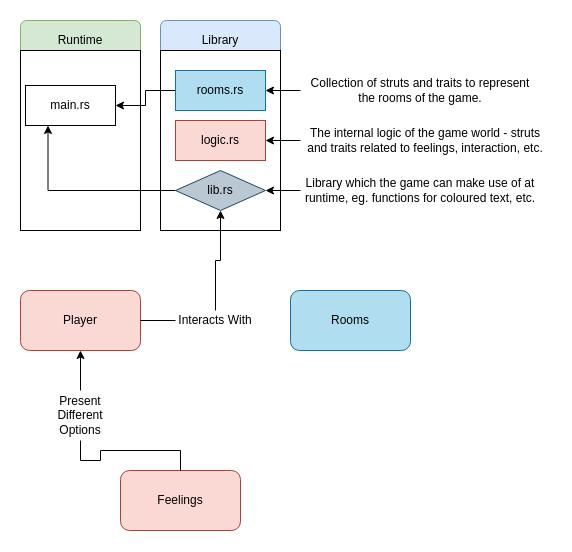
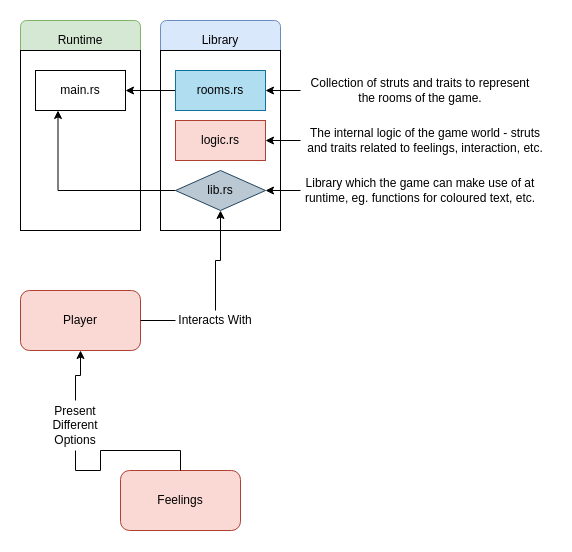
  <mxCell id="0" />
  <mxCell id="1" parent="0" />
  <mxCell id="2" value="Library" style="rounded=1;whiteSpace=wrap;html=1;fillColor=#dae8fc;strokeColor=#6c8ebf;" vertex="1" parent="1"><mxGeometry x="160" y="20" width="120" height="40" as="geometry" /></mxCell>
  <mxCell id="3" value="Runtime" style="rounded=1;whiteSpace=wrap;html=1;fillColor=#d5e8d4;strokeColor=#82b366;" vertex="1" parent="1"><mxGeometry x="20" y="20" width="120" height="40" as="geometry" /></mxCell>
  <mxCell id="4" value="" style="rounded=0;whiteSpace=wrap;html=1;" vertex="1" parent="1"><mxGeometry x="20" y="50" width="120" height="180" as="geometry" /></mxCell>
  <mxCell id="5" value="" style="rounded=0;whiteSpace=wrap;html=1;" vertex="1" parent="1"><mxGeometry x="160" y="50" width="120" height="180" as="geometry" /></mxCell>
- <mxCell id="6" value="main.rs" style="rounded=0;whiteSpace=wrap;html=1;" vertex="1" parent="1"><mxGeometry x="25" y="85" width="90" height="40" as="geometry" /></mxCell>
+ <mxCell id="6" value="main.rs" style="rounded=0;whiteSpace=wrap;html=1;" vertex="1" parent="1"><mxGeometry x="35" y="70" width="90" height="40" as="geometry" /></mxCell>
  <mxCell id="7" style="edgeStyle=orthogonalEdgeStyle;rounded=0;orthogonalLoop=1;jettySize=auto;html=1;exitX=0;exitY=0.5;exitDx=0;exitDy=0;entryX=1;entryY=0.5;entryDx=0;entryDy=0;" edge="1" parent="1" source="8" target="6"><mxGeometry relative="1" as="geometry" /></mxCell>
  <mxCell id="8" value="&lt;div&gt;rooms.rs&lt;/div&gt;" style="rounded=0;whiteSpace=wrap;html=1;fillColor=#b1ddf0;strokeColor=#10739e;" vertex="1" parent="1"><mxGeometry x="175" y="70" width="90" height="40" as="geometry" /></mxCell>
  <mxCell id="9" value="logic.rs" style="rounded=0;whiteSpace=wrap;html=1;fillColor=#fad9d5;strokeColor=#ae4132;" vertex="1" parent="1"><mxGeometry x="175" y="120" width="90" height="40" as="geometry" /></mxCell>
  <mxCell id="10" style="edgeStyle=orthogonalEdgeStyle;rounded=0;orthogonalLoop=1;jettySize=auto;html=1;exitX=0;exitY=0.5;exitDx=0;exitDy=0;entryX=0.25;entryY=1;entryDx=0;entryDy=0;" edge="1" parent="1" source="11" target="6"><mxGeometry relative="1" as="geometry" /></mxCell>
  <mxCell id="11" value="lib.rs" style="rhombus;whiteSpace=wrap;html=1;fillColor=#bac8d3;strokeColor=#23445d;" vertex="1" parent="1"><mxGeometry x="175" y="170" width="90" height="40" as="geometry" /></mxCell>
  <mxCell id="12" style="edgeStyle=orthogonalEdgeStyle;rounded=0;orthogonalLoop=1;jettySize=auto;html=1;exitX=0;exitY=0.5;exitDx=0;exitDy=0;entryX=1;entryY=0.5;entryDx=0;entryDy=0;" edge="1" parent="1" source="13" target="8"><mxGeometry relative="1" as="geometry" /></mxCell>
  <mxCell id="13" value="Collection of struts and traits to represent the rooms of the game." style="text;html=1;strokeColor=none;fillColor=none;align=center;verticalAlign=middle;whiteSpace=wrap;rounded=0;" vertex="1" parent="1"><mxGeometry x="300" y="70" width="240" height="40" as="geometry" /></mxCell>
  <mxCell id="14" style="edgeStyle=orthogonalEdgeStyle;rounded=0;orthogonalLoop=1;jettySize=auto;html=1;exitX=0;exitY=0.5;exitDx=0;exitDy=0;entryX=1;entryY=0.5;entryDx=0;entryDy=0;" edge="1" parent="1" source="15" target="9"><mxGeometry relative="1" as="geometry" /></mxCell>
  <mxCell id="15" value="The internal logic of the game world - struts and traits related to feelings, interaction, etc." style="text;html=1;strokeColor=none;fillColor=none;align=center;verticalAlign=middle;whiteSpace=wrap;rounded=0;" vertex="1" parent="1"><mxGeometry x="300" y="120" width="250" height="40" as="geometry" /></mxCell>
  <mxCell id="16" style="edgeStyle=orthogonalEdgeStyle;rounded=0;orthogonalLoop=1;jettySize=auto;html=1;exitX=0;exitY=0.5;exitDx=0;exitDy=0;entryX=1;entryY=0.5;entryDx=0;entryDy=0;" edge="1" parent="1" source="17" target="11"><mxGeometry relative="1" as="geometry" /></mxCell>
  <mxCell id="17" value="Library which the game can make use of at runtime, eg. functions for coloured text, etc." style="text;html=1;strokeColor=none;fillColor=none;align=center;verticalAlign=middle;whiteSpace=wrap;rounded=0;" vertex="1" parent="1"><mxGeometry x="300" y="170" width="240" height="40" as="geometry" /></mxCell>
  <mxCell id="18" value="" style="edgeStyle=orthogonalEdgeStyle;rounded=0;orthogonalLoop=1;jettySize=auto;html=1;" edge="1" parent="1" source="23" target="11"><mxGeometry relative="1" as="geometry" /></mxCell>
  <mxCell id="19" value="Player" style="rounded=1;whiteSpace=wrap;html=1;fillColor=#fad9d5;strokeColor=#ae4132;" vertex="1" parent="1"><mxGeometry x="20" y="290" width="120" height="60" as="geometry" /></mxCell>
- <mxCell id="20" value="Rooms" style="whiteSpace=wrap;html=1;rounded=1;fillColor=#b1ddf0;strokeColor=#10739e;" vertex="1" parent="1"><mxGeometry x="290" y="290" width="120" height="60" as="geometry" /></mxCell>
  <mxCell id="21" style="edgeStyle=orthogonalEdgeStyle;rounded=0;orthogonalLoop=1;jettySize=auto;html=1;exitX=0.5;exitY=0;exitDx=0;exitDy=0;entryX=0.5;entryY=1;entryDx=0;entryDy=0;" edge="1" parent="1" source="25" target="19"><mxGeometry relative="1" as="geometry" /></mxCell>
  <mxCell id="22" value="Feelings" style="rounded=1;whiteSpace=wrap;html=1;fillColor=#fad9d5;strokeColor=#ae4132;" vertex="1" parent="1"><mxGeometry x="120" y="470" width="120" height="60" as="geometry" /></mxCell>
  <mxCell id="23" value="Interacts With" style="text;html=1;strokeColor=none;fillColor=none;align=center;verticalAlign=middle;whiteSpace=wrap;rounded=0;" vertex="1" parent="1"><mxGeometry x="175" y="310" width="80" height="20" as="geometry" /></mxCell>
  <mxCell id="24" value="" style="edgeStyle=orthogonalEdgeStyle;rounded=0;orthogonalLoop=1;jettySize=auto;html=1;endArrow=none;endFill=0;" edge="1" parent="1" source="19" target="23"><mxGeometry relative="1" as="geometry"><mxPoint x="140" y="320" as="sourcePoint" /><mxPoint x="220" y="320" as="targetPoint" /></mxGeometry></mxCell>
- <mxCell id="25" value="Present Different Options" style="text;html=1;strokeColor=none;fillColor=none;align=center;verticalAlign=middle;whiteSpace=wrap;rounded=0;" vertex="1" parent="1"><mxGeometry x="40" y="390" width="80" height="50" as="geometry" /></mxCell>
+ <mxCell id="25" value="Present Different Options" style="text;html=1;strokeColor=none;fillColor=none;align=center;verticalAlign=middle;whiteSpace=wrap;rounded=0;" vertex="1" parent="1"><mxGeometry x="35" y="400" width="80" height="50" as="geometry" /></mxCell>
  <mxCell id="26" style="edgeStyle=orthogonalEdgeStyle;rounded=0;orthogonalLoop=1;jettySize=auto;html=1;exitX=0.5;exitY=0;exitDx=0;exitDy=0;entryX=0.5;entryY=1;entryDx=0;entryDy=0;endArrow=none;endFill=0;" edge="1" parent="1" source="22" target="25"><mxGeometry relative="1" as="geometry"><mxPoint x="80" y="440" as="sourcePoint" /><mxPoint x="80" y="350" as="targetPoint" /></mxGeometry></mxCell>
